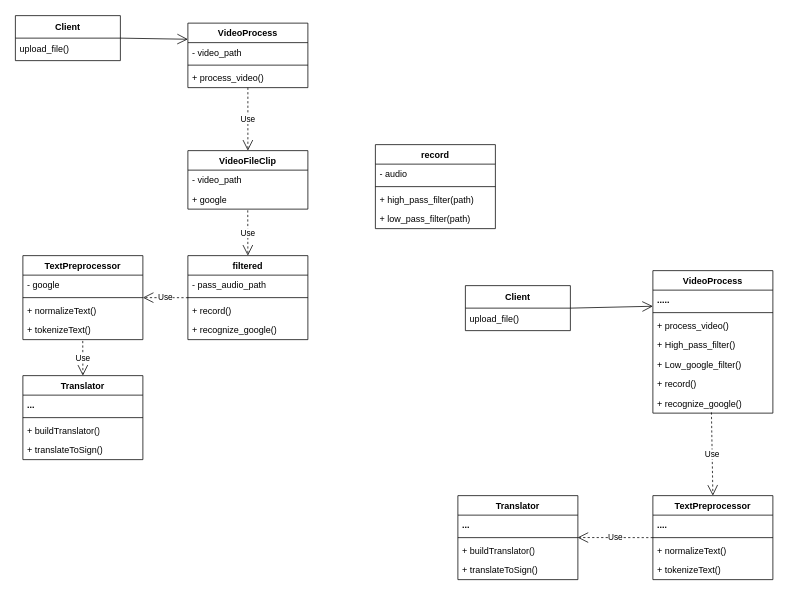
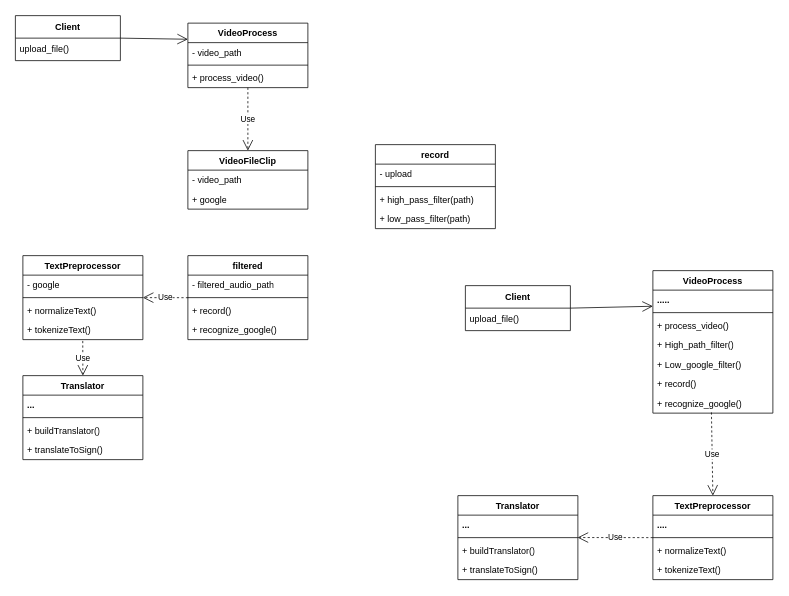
  <mxCell id="0" />
  <mxCell id="1" parent="0" />
  <mxCell id="2" value="&lt;b&gt;Client&lt;/b&gt;" style="swimlane;fontStyle=0;childLayout=stackLayout;horizontal=1;startSize=30;horizontalStack=0;resizeParent=1;resizeParentMax=0;resizeLast=0;collapsible=1;marginBottom=0;whiteSpace=wrap;html=1;" vertex="1" parent="1"><mxGeometry x="20" y="20" width="140" height="60" as="geometry" /></mxCell>
  <mxCell id="3" value="upload_file()" style="text;strokeColor=none;fillColor=none;align=left;verticalAlign=middle;spacingLeft=4;spacingRight=4;overflow=hidden;points=[[0,0.5],[1,0.5]];portConstraint=eastwest;rotatable=0;whiteSpace=wrap;html=1;" vertex="1" parent="2"><mxGeometry y="30" width="140" height="30" as="geometry" /></mxCell>
  <mxCell id="4" value="VideoProcess" style="swimlane;fontStyle=1;align=center;verticalAlign=top;childLayout=stackLayout;horizontal=1;startSize=26;horizontalStack=0;resizeParent=1;resizeParentMax=0;resizeLast=0;collapsible=1;marginBottom=0;whiteSpace=wrap;html=1;" vertex="1" parent="1"><mxGeometry x="250" y="30" width="160" height="86" as="geometry" /></mxCell>
  <mxCell id="5" value="&lt;span style=&quot;font-weight: normal;&quot;&gt;- video_path&lt;/span&gt;" style="text;strokeColor=none;fillColor=none;align=left;verticalAlign=top;spacingLeft=4;spacingRight=4;overflow=hidden;rotatable=0;points=[[0,0.5],[1,0.5]];portConstraint=eastwest;whiteSpace=wrap;html=1;fontStyle=1" vertex="1" parent="4"><mxGeometry y="26" width="160" height="26" as="geometry" /></mxCell>
  <mxCell id="6" value="" style="line;strokeWidth=1;fillColor=none;align=left;verticalAlign=middle;spacingTop=-1;spacingLeft=3;spacingRight=3;rotatable=0;labelPosition=right;points=[];portConstraint=eastwest;strokeColor=inherit;" vertex="1" parent="4"><mxGeometry y="52" width="160" height="8" as="geometry" /></mxCell>
  <mxCell id="7" value="+ process_video()" style="text;strokeColor=none;fillColor=none;align=left;verticalAlign=top;spacingLeft=4;spacingRight=4;overflow=hidden;rotatable=0;points=[[0,0.5],[1,0.5]];portConstraint=eastwest;whiteSpace=wrap;html=1;" vertex="1" parent="4"><mxGeometry y="60" width="160" height="26" as="geometry" /></mxCell>
  <mxCell id="8" value="VideoFileClip" style="swimlane;fontStyle=1;align=center;verticalAlign=top;childLayout=stackLayout;horizontal=1;startSize=26;horizontalStack=0;resizeParent=1;resizeParentMax=0;resizeLast=0;collapsible=1;marginBottom=0;whiteSpace=wrap;html=1;" vertex="1" parent="1"><mxGeometry x="250" y="200" width="160" height="78" as="geometry" /></mxCell>
  <mxCell id="9" value="- video_path" style="text;strokeColor=none;fillColor=none;align=left;verticalAlign=top;spacingLeft=4;spacingRight=4;overflow=hidden;rotatable=0;points=[[0,0.5],[1,0.5]];portConstraint=eastwest;whiteSpace=wrap;html=1;" vertex="1" parent="8"><mxGeometry y="26" width="160" height="26" as="geometry" /></mxCell>
  <mxCell id="10" value="+ google" style="text;strokeColor=none;fillColor=none;align=left;verticalAlign=top;spacingLeft=4;spacingRight=4;overflow=hidden;rotatable=0;points=[[0,0.5],[1,0.5]];portConstraint=eastwest;whiteSpace=wrap;html=1;" vertex="1" parent="8"><mxGeometry y="52" width="160" height="26" as="geometry" /></mxCell>
  <mxCell id="11" value="record" style="swimlane;fontStyle=1;align=center;verticalAlign=top;childLayout=stackLayout;horizontal=1;startSize=26;horizontalStack=0;resizeParent=1;resizeParentMax=0;resizeLast=0;collapsible=1;marginBottom=0;whiteSpace=wrap;html=1;" vertex="1" parent="1"><mxGeometry x="500" y="192" width="160" height="112" as="geometry" /></mxCell>
- <mxCell id="12" value="&lt;span style=&quot;font-weight: normal;&quot;&gt;- audio&lt;/span&gt;" style="text;strokeColor=none;fillColor=none;align=left;verticalAlign=top;spacingLeft=4;spacingRight=4;overflow=hidden;rotatable=0;points=[[0,0.5],[1,0.5]];portConstraint=eastwest;whiteSpace=wrap;html=1;fontStyle=1" vertex="1" parent="11"><mxGeometry y="26" width="160" height="26" as="geometry" /></mxCell>
+ <mxCell id="12" value="&lt;span style=&quot;font-weight: normal;&quot;&gt;- upload&lt;/span&gt;" style="text;strokeColor=none;fillColor=none;align=left;verticalAlign=top;spacingLeft=4;spacingRight=4;overflow=hidden;rotatable=0;points=[[0,0.5],[1,0.5]];portConstraint=eastwest;whiteSpace=wrap;html=1;fontStyle=1" vertex="1" parent="11"><mxGeometry y="26" width="160" height="26" as="geometry" /></mxCell>
  <mxCell id="13" value="" style="line;strokeWidth=1;fillColor=none;align=left;verticalAlign=middle;spacingTop=-1;spacingLeft=3;spacingRight=3;rotatable=0;labelPosition=right;points=[];portConstraint=eastwest;strokeColor=inherit;" vertex="1" parent="11"><mxGeometry y="52" width="160" height="8" as="geometry" /></mxCell>
  <mxCell id="14" value="+&amp;nbsp;high_pass_filter(path)" style="text;strokeColor=none;fillColor=none;align=left;verticalAlign=top;spacingLeft=4;spacingRight=4;overflow=hidden;rotatable=0;points=[[0,0.5],[1,0.5]];portConstraint=eastwest;whiteSpace=wrap;html=1;" vertex="1" parent="11"><mxGeometry y="60" width="160" height="26" as="geometry" /></mxCell>
  <mxCell id="15" value="+ low_pass_filter(path)" style="text;strokeColor=none;fillColor=none;align=left;verticalAlign=top;spacingLeft=4;spacingRight=4;overflow=hidden;rotatable=0;points=[[0,0.5],[1,0.5]];portConstraint=eastwest;whiteSpace=wrap;html=1;" vertex="1" parent="11"><mxGeometry y="86" width="160" height="26" as="geometry" /></mxCell>
  <mxCell id="16" value="filtered" style="swimlane;fontStyle=1;align=center;verticalAlign=top;childLayout=stackLayout;horizontal=1;startSize=26;horizontalStack=0;resizeParent=1;resizeParentMax=0;resizeLast=0;collapsible=1;marginBottom=0;whiteSpace=wrap;html=1;" vertex="1" parent="1"><mxGeometry x="250" y="340" width="160" height="112" as="geometry" /></mxCell>
- <mxCell id="17" value="- pass_audio_path" style="text;strokeColor=none;fillColor=none;align=left;verticalAlign=top;spacingLeft=4;spacingRight=4;overflow=hidden;rotatable=0;points=[[0,0.5],[1,0.5]];portConstraint=eastwest;whiteSpace=wrap;html=1;fontStyle=0" vertex="1" parent="16"><mxGeometry y="26" width="160" height="26" as="geometry" /></mxCell>
+ <mxCell id="17" value="- filtered_audio_path" style="text;strokeColor=none;fillColor=none;align=left;verticalAlign=top;spacingLeft=4;spacingRight=4;overflow=hidden;rotatable=0;points=[[0,0.5],[1,0.5]];portConstraint=eastwest;whiteSpace=wrap;html=1;fontStyle=0" vertex="1" parent="16"><mxGeometry y="26" width="160" height="26" as="geometry" /></mxCell>
  <mxCell id="18" value="" style="line;strokeWidth=1;fillColor=none;align=left;verticalAlign=middle;spacingTop=-1;spacingLeft=3;spacingRight=3;rotatable=0;labelPosition=right;points=[];portConstraint=eastwest;strokeColor=inherit;" vertex="1" parent="16"><mxGeometry y="52" width="160" height="8" as="geometry" /></mxCell>
  <mxCell id="19" value="+ record()" style="text;strokeColor=none;fillColor=none;align=left;verticalAlign=top;spacingLeft=4;spacingRight=4;overflow=hidden;rotatable=0;points=[[0,0.5],[1,0.5]];portConstraint=eastwest;whiteSpace=wrap;html=1;" vertex="1" parent="16"><mxGeometry y="60" width="160" height="26" as="geometry" /></mxCell>
  <mxCell id="20" value="+ recognize_google()" style="text;strokeColor=none;fillColor=none;align=left;verticalAlign=top;spacingLeft=4;spacingRight=4;overflow=hidden;rotatable=0;points=[[0,0.5],[1,0.5]];portConstraint=eastwest;whiteSpace=wrap;html=1;" vertex="1" parent="16"><mxGeometry y="86" width="160" height="26" as="geometry" /></mxCell>
  <mxCell id="21" value="TextPreprocessor" style="swimlane;fontStyle=1;align=center;verticalAlign=top;childLayout=stackLayout;horizontal=1;startSize=26;horizontalStack=0;resizeParent=1;resizeParentMax=0;resizeLast=0;collapsible=1;marginBottom=0;whiteSpace=wrap;html=1;" vertex="1" parent="1"><mxGeometry x="30" y="340" width="160" height="112" as="geometry" /></mxCell>
  <mxCell id="22" value="&lt;span style=&quot;font-weight: normal;&quot;&gt;- google&lt;/span&gt;" style="text;strokeColor=none;fillColor=none;align=left;verticalAlign=top;spacingLeft=4;spacingRight=4;overflow=hidden;rotatable=0;points=[[0,0.5],[1,0.5]];portConstraint=eastwest;whiteSpace=wrap;html=1;fontStyle=1" vertex="1" parent="21"><mxGeometry y="26" width="160" height="26" as="geometry" /></mxCell>
  <mxCell id="23" value="" style="line;strokeWidth=1;fillColor=none;align=left;verticalAlign=middle;spacingTop=-1;spacingLeft=3;spacingRight=3;rotatable=0;labelPosition=right;points=[];portConstraint=eastwest;strokeColor=inherit;" vertex="1" parent="21"><mxGeometry y="52" width="160" height="8" as="geometry" /></mxCell>
  <mxCell id="24" value="+ normalizeText()" style="text;strokeColor=none;fillColor=none;align=left;verticalAlign=top;spacingLeft=4;spacingRight=4;overflow=hidden;rotatable=0;points=[[0,0.5],[1,0.5]];portConstraint=eastwest;whiteSpace=wrap;html=1;" vertex="1" parent="21"><mxGeometry y="60" width="160" height="26" as="geometry" /></mxCell>
  <mxCell id="25" value="+&amp;nbsp;tokenizeText()" style="text;strokeColor=none;fillColor=none;align=left;verticalAlign=top;spacingLeft=4;spacingRight=4;overflow=hidden;rotatable=0;points=[[0,0.5],[1,0.5]];portConstraint=eastwest;whiteSpace=wrap;html=1;" vertex="1" parent="21"><mxGeometry y="86" width="160" height="26" as="geometry" /></mxCell>
  <mxCell id="26" value="Translator" style="swimlane;fontStyle=1;align=center;verticalAlign=top;childLayout=stackLayout;horizontal=1;startSize=26;horizontalStack=0;resizeParent=1;resizeParentMax=0;resizeLast=0;collapsible=1;marginBottom=0;whiteSpace=wrap;html=1;" vertex="1" parent="1"><mxGeometry x="30" y="500" width="160" height="112" as="geometry" /></mxCell>
  <mxCell id="27" value="..." style="text;strokeColor=none;fillColor=none;align=left;verticalAlign=top;spacingLeft=4;spacingRight=4;overflow=hidden;rotatable=0;points=[[0,0.5],[1,0.5]];portConstraint=eastwest;whiteSpace=wrap;html=1;fontStyle=1" vertex="1" parent="26"><mxGeometry y="26" width="160" height="26" as="geometry" /></mxCell>
  <mxCell id="28" value="" style="line;strokeWidth=1;fillColor=none;align=left;verticalAlign=middle;spacingTop=-1;spacingLeft=3;spacingRight=3;rotatable=0;labelPosition=right;points=[];portConstraint=eastwest;strokeColor=inherit;" vertex="1" parent="26"><mxGeometry y="52" width="160" height="8" as="geometry" /></mxCell>
  <mxCell id="29" value="+ buildTranslator()" style="text;strokeColor=none;fillColor=none;align=left;verticalAlign=top;spacingLeft=4;spacingRight=4;overflow=hidden;rotatable=0;points=[[0,0.5],[1,0.5]];portConstraint=eastwest;whiteSpace=wrap;html=1;" vertex="1" parent="26"><mxGeometry y="60" width="160" height="26" as="geometry" /></mxCell>
  <mxCell id="30" value="+ translateToSign()" style="text;strokeColor=none;fillColor=none;align=left;verticalAlign=top;spacingLeft=4;spacingRight=4;overflow=hidden;rotatable=0;points=[[0,0.5],[1,0.5]];portConstraint=eastwest;whiteSpace=wrap;html=1;" vertex="1" parent="26"><mxGeometry y="86" width="160" height="26" as="geometry" /></mxCell>
  <mxCell id="31" value="" style="endArrow=open;endFill=1;endSize=12;html=1;rounded=0;exitX=1;exitY=0.5;exitDx=0;exitDy=0;entryX=0;entryY=0.25;entryDx=0;entryDy=0;" edge="1" parent="1" source="2" target="4"><mxGeometry width="160" relative="1" as="geometry"><mxPoint x="350" y="260" as="sourcePoint" /><mxPoint x="240" y="70" as="targetPoint" /></mxGeometry></mxCell>
  <mxCell id="32" value="Use" style="endArrow=open;endSize=12;dashed=1;html=1;rounded=0;entryX=0.5;entryY=0;entryDx=0;entryDy=0;" edge="1" parent="1" source="7" target="8"><mxGeometry width="160" relative="1" as="geometry"><mxPoint x="350" y="260" as="sourcePoint" /><mxPoint x="510" y="260" as="targetPoint" /></mxGeometry></mxCell>
- <mxCell id="33" value="Use" style="endArrow=open;endSize=12;dashed=1;html=1;rounded=0;exitX=0.499;exitY=1.062;exitDx=0;exitDy=0;exitPerimeter=0;entryX=0.5;entryY=0;entryDx=0;entryDy=0;" edge="1" parent="1" source="10" target="16"><mxGeometry width="160" relative="1" as="geometry"><mxPoint x="320" y="278" as="sourcePoint" /><mxPoint x="390" y="310" as="targetPoint" /></mxGeometry></mxCell>
  <mxCell id="34" value="Use" style="endArrow=open;endSize=12;dashed=1;html=1;rounded=0;entryX=1;entryY=0.5;entryDx=0;entryDy=0;exitX=0.002;exitY=0.512;exitDx=0;exitDy=0;exitPerimeter=0;" edge="1" parent="1" source="18" target="21"><mxGeometry width="160" relative="1" as="geometry"><mxPoint x="370" y="310" as="sourcePoint" /><mxPoint x="530" y="310" as="targetPoint" /></mxGeometry></mxCell>
  <mxCell id="35" value="Use" style="endArrow=open;endSize=12;dashed=1;html=1;rounded=0;exitX=0.499;exitY=1.067;exitDx=0;exitDy=0;entryX=0.5;entryY=0;entryDx=0;entryDy=0;exitPerimeter=0;" edge="1" parent="1" source="25" target="26"><mxGeometry width="160" relative="1" as="geometry"><mxPoint x="111.52" y="501" as="sourcePoint" /><mxPoint x="108.48" y="452.09" as="targetPoint" /><Array as="points" /></mxGeometry></mxCell>
  <mxCell id="36" value="&lt;b&gt;Client&lt;/b&gt;" style="swimlane;fontStyle=0;childLayout=stackLayout;horizontal=1;startSize=30;horizontalStack=0;resizeParent=1;resizeParentMax=0;resizeLast=0;collapsible=1;marginBottom=0;whiteSpace=wrap;html=1;" vertex="1" parent="1"><mxGeometry x="620" y="380" width="140" height="60" as="geometry" /></mxCell>
  <mxCell id="37" value="upload_file()" style="text;strokeColor=none;fillColor=none;align=left;verticalAlign=middle;spacingLeft=4;spacingRight=4;overflow=hidden;points=[[0,0.5],[1,0.5]];portConstraint=eastwest;rotatable=0;whiteSpace=wrap;html=1;" vertex="1" parent="36"><mxGeometry y="30" width="140" height="30" as="geometry" /></mxCell>
  <mxCell id="38" value="VideoProcess" style="swimlane;fontStyle=1;align=center;verticalAlign=top;childLayout=stackLayout;horizontal=1;startSize=26;horizontalStack=0;resizeParent=1;resizeParentMax=0;resizeLast=0;collapsible=1;marginBottom=0;whiteSpace=wrap;html=1;" vertex="1" parent="1"><mxGeometry x="870" y="360" width="160" height="190" as="geometry" /></mxCell>
  <mxCell id="39" value="....." style="text;strokeColor=none;fillColor=none;align=left;verticalAlign=top;spacingLeft=4;spacingRight=4;overflow=hidden;rotatable=0;points=[[0,0.5],[1,0.5]];portConstraint=eastwest;whiteSpace=wrap;html=1;fontStyle=1" vertex="1" parent="38"><mxGeometry y="26" width="160" height="26" as="geometry" /></mxCell>
  <mxCell id="40" value="" style="line;strokeWidth=1;fillColor=none;align=left;verticalAlign=middle;spacingTop=-1;spacingLeft=3;spacingRight=3;rotatable=0;labelPosition=right;points=[];portConstraint=eastwest;strokeColor=inherit;" vertex="1" parent="38"><mxGeometry y="52" width="160" height="8" as="geometry" /></mxCell>
  <mxCell id="41" value="+ process_video()" style="text;strokeColor=none;fillColor=none;align=left;verticalAlign=top;spacingLeft=4;spacingRight=4;overflow=hidden;rotatable=0;points=[[0,0.5],[1,0.5]];portConstraint=eastwest;whiteSpace=wrap;html=1;" vertex="1" parent="38"><mxGeometry y="60" width="160" height="26" as="geometry" /></mxCell>
- <mxCell id="42" value="+ High_pass_filter()" style="text;strokeColor=none;fillColor=none;align=left;verticalAlign=top;spacingLeft=4;spacingRight=4;overflow=hidden;rotatable=0;points=[[0,0.5],[1,0.5]];portConstraint=eastwest;whiteSpace=wrap;html=1;" vertex="1" parent="38"><mxGeometry y="86" width="160" height="26" as="geometry" /></mxCell>
+ <mxCell id="42" value="+ High_path_filter()" style="text;strokeColor=none;fillColor=none;align=left;verticalAlign=top;spacingLeft=4;spacingRight=4;overflow=hidden;rotatable=0;points=[[0,0.5],[1,0.5]];portConstraint=eastwest;whiteSpace=wrap;html=1;" vertex="1" parent="38"><mxGeometry y="86" width="160" height="26" as="geometry" /></mxCell>
  <mxCell id="43" value="+ Low_google_filter()" style="text;strokeColor=none;fillColor=none;align=left;verticalAlign=top;spacingLeft=4;spacingRight=4;overflow=hidden;rotatable=0;points=[[0,0.5],[1,0.5]];portConstraint=eastwest;whiteSpace=wrap;html=1;" vertex="1" parent="38"><mxGeometry y="112" width="160" height="26" as="geometry" /></mxCell>
  <mxCell id="44" value="+ record()" style="text;strokeColor=none;fillColor=none;align=left;verticalAlign=top;spacingLeft=4;spacingRight=4;overflow=hidden;rotatable=0;points=[[0,0.5],[1,0.5]];portConstraint=eastwest;whiteSpace=wrap;html=1;" vertex="1" parent="38"><mxGeometry y="138" width="160" height="26" as="geometry" /></mxCell>
  <mxCell id="45" value="+ recognize_google()" style="text;strokeColor=none;fillColor=none;align=left;verticalAlign=top;spacingLeft=4;spacingRight=4;overflow=hidden;rotatable=0;points=[[0,0.5],[1,0.5]];portConstraint=eastwest;whiteSpace=wrap;html=1;" vertex="1" parent="38"><mxGeometry y="164" width="160" height="26" as="geometry" /></mxCell>
  <mxCell id="46" value="TextPreprocessor" style="swimlane;fontStyle=1;align=center;verticalAlign=top;childLayout=stackLayout;horizontal=1;startSize=26;horizontalStack=0;resizeParent=1;resizeParentMax=0;resizeLast=0;collapsible=1;marginBottom=0;whiteSpace=wrap;html=1;" vertex="1" parent="1"><mxGeometry x="870" y="660" width="160" height="112" as="geometry" /></mxCell>
  <mxCell id="47" value="...." style="text;strokeColor=none;fillColor=none;align=left;verticalAlign=top;spacingLeft=4;spacingRight=4;overflow=hidden;rotatable=0;points=[[0,0.5],[1,0.5]];portConstraint=eastwest;whiteSpace=wrap;html=1;fontStyle=1" vertex="1" parent="46"><mxGeometry y="26" width="160" height="26" as="geometry" /></mxCell>
  <mxCell id="48" value="" style="line;strokeWidth=1;fillColor=none;align=left;verticalAlign=middle;spacingTop=-1;spacingLeft=3;spacingRight=3;rotatable=0;labelPosition=right;points=[];portConstraint=eastwest;strokeColor=inherit;" vertex="1" parent="46"><mxGeometry y="52" width="160" height="8" as="geometry" /></mxCell>
  <mxCell id="49" value="+ normalizeText()" style="text;strokeColor=none;fillColor=none;align=left;verticalAlign=top;spacingLeft=4;spacingRight=4;overflow=hidden;rotatable=0;points=[[0,0.5],[1,0.5]];portConstraint=eastwest;whiteSpace=wrap;html=1;" vertex="1" parent="46"><mxGeometry y="60" width="160" height="26" as="geometry" /></mxCell>
  <mxCell id="50" value="+&amp;nbsp;tokenizeText()" style="text;strokeColor=none;fillColor=none;align=left;verticalAlign=top;spacingLeft=4;spacingRight=4;overflow=hidden;rotatable=0;points=[[0,0.5],[1,0.5]];portConstraint=eastwest;whiteSpace=wrap;html=1;" vertex="1" parent="46"><mxGeometry y="86" width="160" height="26" as="geometry" /></mxCell>
  <mxCell id="51" value="Translator" style="swimlane;fontStyle=1;align=center;verticalAlign=top;childLayout=stackLayout;horizontal=1;startSize=26;horizontalStack=0;resizeParent=1;resizeParentMax=0;resizeLast=0;collapsible=1;marginBottom=0;whiteSpace=wrap;html=1;" vertex="1" parent="1"><mxGeometry x="610" y="660" width="160" height="112" as="geometry" /></mxCell>
  <mxCell id="52" value="..." style="text;strokeColor=none;fillColor=none;align=left;verticalAlign=top;spacingLeft=4;spacingRight=4;overflow=hidden;rotatable=0;points=[[0,0.5],[1,0.5]];portConstraint=eastwest;whiteSpace=wrap;html=1;fontStyle=1" vertex="1" parent="51"><mxGeometry y="26" width="160" height="26" as="geometry" /></mxCell>
  <mxCell id="53" value="" style="line;strokeWidth=1;fillColor=none;align=left;verticalAlign=middle;spacingTop=-1;spacingLeft=3;spacingRight=3;rotatable=0;labelPosition=right;points=[];portConstraint=eastwest;strokeColor=inherit;" vertex="1" parent="51"><mxGeometry y="52" width="160" height="8" as="geometry" /></mxCell>
  <mxCell id="54" value="+ buildTranslator()" style="text;strokeColor=none;fillColor=none;align=left;verticalAlign=top;spacingLeft=4;spacingRight=4;overflow=hidden;rotatable=0;points=[[0,0.5],[1,0.5]];portConstraint=eastwest;whiteSpace=wrap;html=1;" vertex="1" parent="51"><mxGeometry y="60" width="160" height="26" as="geometry" /></mxCell>
  <mxCell id="55" value="+ translateToSign()" style="text;strokeColor=none;fillColor=none;align=left;verticalAlign=top;spacingLeft=4;spacingRight=4;overflow=hidden;rotatable=0;points=[[0,0.5],[1,0.5]];portConstraint=eastwest;whiteSpace=wrap;html=1;" vertex="1" parent="51"><mxGeometry y="86" width="160" height="26" as="geometry" /></mxCell>
  <mxCell id="56" value="" style="endArrow=open;endFill=1;endSize=12;html=1;rounded=0;exitX=1;exitY=0.5;exitDx=0;exitDy=0;entryX=0;entryY=0.25;entryDx=0;entryDy=0;" edge="1" parent="1" source="36" target="38"><mxGeometry width="160" relative="1" as="geometry"><mxPoint x="970" y="590" as="sourcePoint" /><mxPoint x="860" y="400" as="targetPoint" /></mxGeometry></mxCell>
  <mxCell id="57" value="Use" style="endArrow=open;endSize=12;dashed=1;html=1;rounded=0;entryX=0.5;entryY=0;entryDx=0;entryDy=0;exitX=0.488;exitY=0.962;exitDx=0;exitDy=0;exitPerimeter=0;" edge="1" parent="1" source="45" target="46"><mxGeometry width="160" relative="1" as="geometry"><mxPoint x="950" y="580" as="sourcePoint" /><mxPoint x="1150" y="640" as="targetPoint" /></mxGeometry></mxCell>
  <mxCell id="58" value="Use" style="endArrow=open;endSize=12;dashed=1;html=1;rounded=0;exitX=0;exitY=0.5;exitDx=0;exitDy=0;entryX=0.998;entryY=0.486;entryDx=0;entryDy=0;entryPerimeter=0;" edge="1" parent="1" source="46" target="53"><mxGeometry width="160" relative="1" as="geometry"><mxPoint x="731.52" y="831" as="sourcePoint" /><mxPoint x="728.48" y="782.09" as="targetPoint" /><Array as="points" /></mxGeometry></mxCell>
